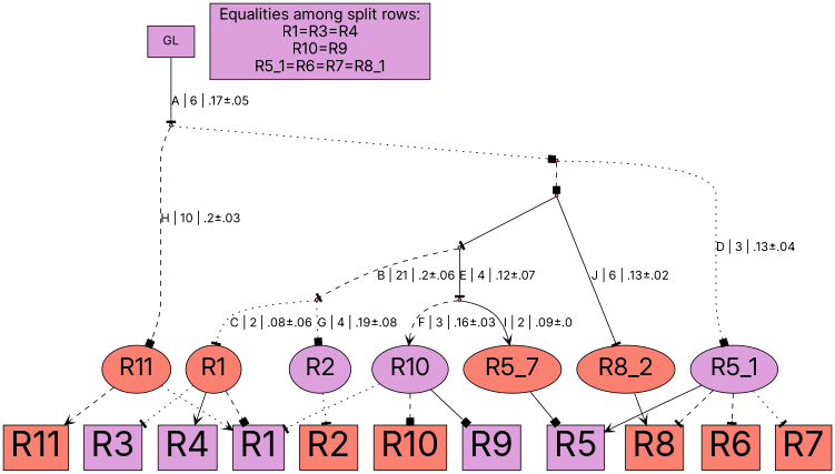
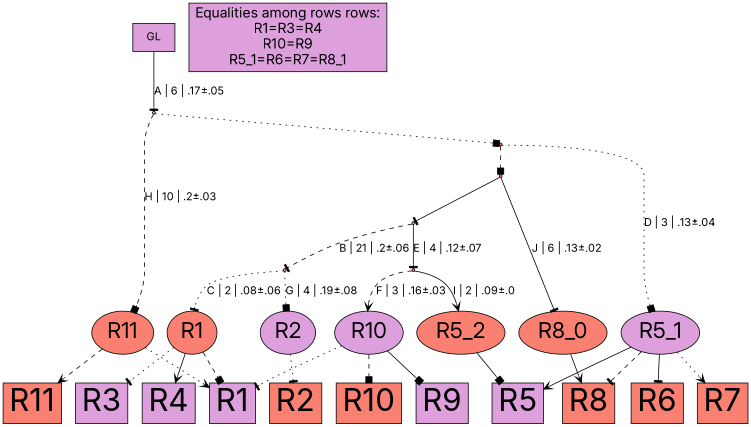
  digraph {
    fontname=Inter
    node [fillcolor=plum fontname=Inter fontsize=40 shape=box style=filled]
    edge [arrowhead=tee fontname=Inter style=solid]
    n1 [fontsize=28 label=R2 shape=oval]
    n2 [fillcolor=salmon fontsize=28 label=R1 shape=oval]
    n3 [fillcolor=salmon fontsize=28 label=R11 shape=oval]
    n4 [fontsize=28 label=R10 shape=oval]
    n5 [fontsize=28 label=R5_1 shape=oval]
-   n6 [fillcolor=salmon fontsize=28 label=R5_7 shape=oval]
-   n7 [fillcolor=salmon fontsize=28 label=R8_2 shape=oval]
+   n6 [fillcolor=salmon fontsize=28 label=R5_2 shape=oval]
+   n7 [fillcolor=salmon fontsize=28 label=R8_0 shape=oval]
    n8 [fillcolor=salmon label=R2]
    n9 [label=R1]
    n10 [label=R3]
    n11 [label=R4]
    n12 [fillcolor=salmon label=R11]
    n13 [fillcolor=salmon label=R10]
    n14 [label=R9]
    n15 [label=R5]
    n16 [fillcolor=salmon label=R6]
    n17 [fillcolor=salmon label=R7]
    n18 [fillcolor=salmon label=R8]
-   n19 [fontsize=18 label="Equalities among split rows:\nR1=R3=R4\nR10=R9\nR5_1=R6=R7=R8_1\n"]
+   n19 [fontsize=18 label="Equalities among rows rows:\nR1=R3=R4\nR10=R9\nR5_1=R6=R7=R8_1\n"]
    Int1 [fillcolor=salmon shape=point fontsize=""]
    Int2 [shape=point fontsize=""]
    Int3 [shape=point fontsize=""]
    Int4 [fillcolor=salmon shape=point fontsize=""]
    Int5 [fillcolor=salmon shape=point fontsize=""]
    Int6 [shape=point fontsize=""]
    n26 [label=GL fontsize=""]
    subgraph sub_1 {
      rank=same
      n1
      n2
      n3
      n4
      n5
      n6
      n7
    }
    n1 -> n8 [style=dotted]
    n2 -> n9 [arrowhead=box style=dashed]
    n2 -> n10 [style=dotted]
    n2 -> n11 [arrowhead=vee]
    n3 -> n9 [arrowhead=vee style=dotted]
    n3 -> n12 [arrowhead=vee style=dashed]
    n4 -> n9 [style=dotted]
    n4 -> n13 [arrowhead=box style=dashed]
    n4 -> n14 [arrowhead=box]
    n5 -> n15 [arrowhead=vee]
-   n5 -> n16 [style=dashed]
-   n5 -> n17 [style=dotted]
+   n5 -> n16
+   n5 -> n17 [arrowhead=vee style=dotted]
    n5 -> n18 [style=dashed]
    n6 -> n15 [arrowhead=box]
    n7 -> n18 [arrowhead=vee]
    Int1 -> n4 [arrowhead=vee label="F | 3 | .16±.03" style=dashed]
    Int1 -> n6 [arrowhead=vee label="I | 2 | .09±.0"]
    Int2 -> n1 [arrowhead=box label="G | 4 | .19±.08" style=dotted]
    Int2 -> n2 [label="C | 2 | .08±.06" style=dotted]
    Int3 -> Int1 [label="E | 4 | .12±.07"]
    Int3 -> Int2 [label="B | 21 | .2±.06" style=dashed]
    Int4 -> n7 [label="J | 6 | .13±.02"]
    Int4 -> Int3
    Int5 -> n5 [arrowhead=box label="D | 3 | .13±.04" style=dotted]
    Int5 -> Int4 [arrowhead=box style=dashed]
    Int6 -> n3 [arrowhead=box label="H | 10 | .2±.03" style=dashed]
    Int6 -> Int5 [arrowhead=box style=dotted]
    n26 -> Int6 [label="A | 6 | .17±.05"]
  }
